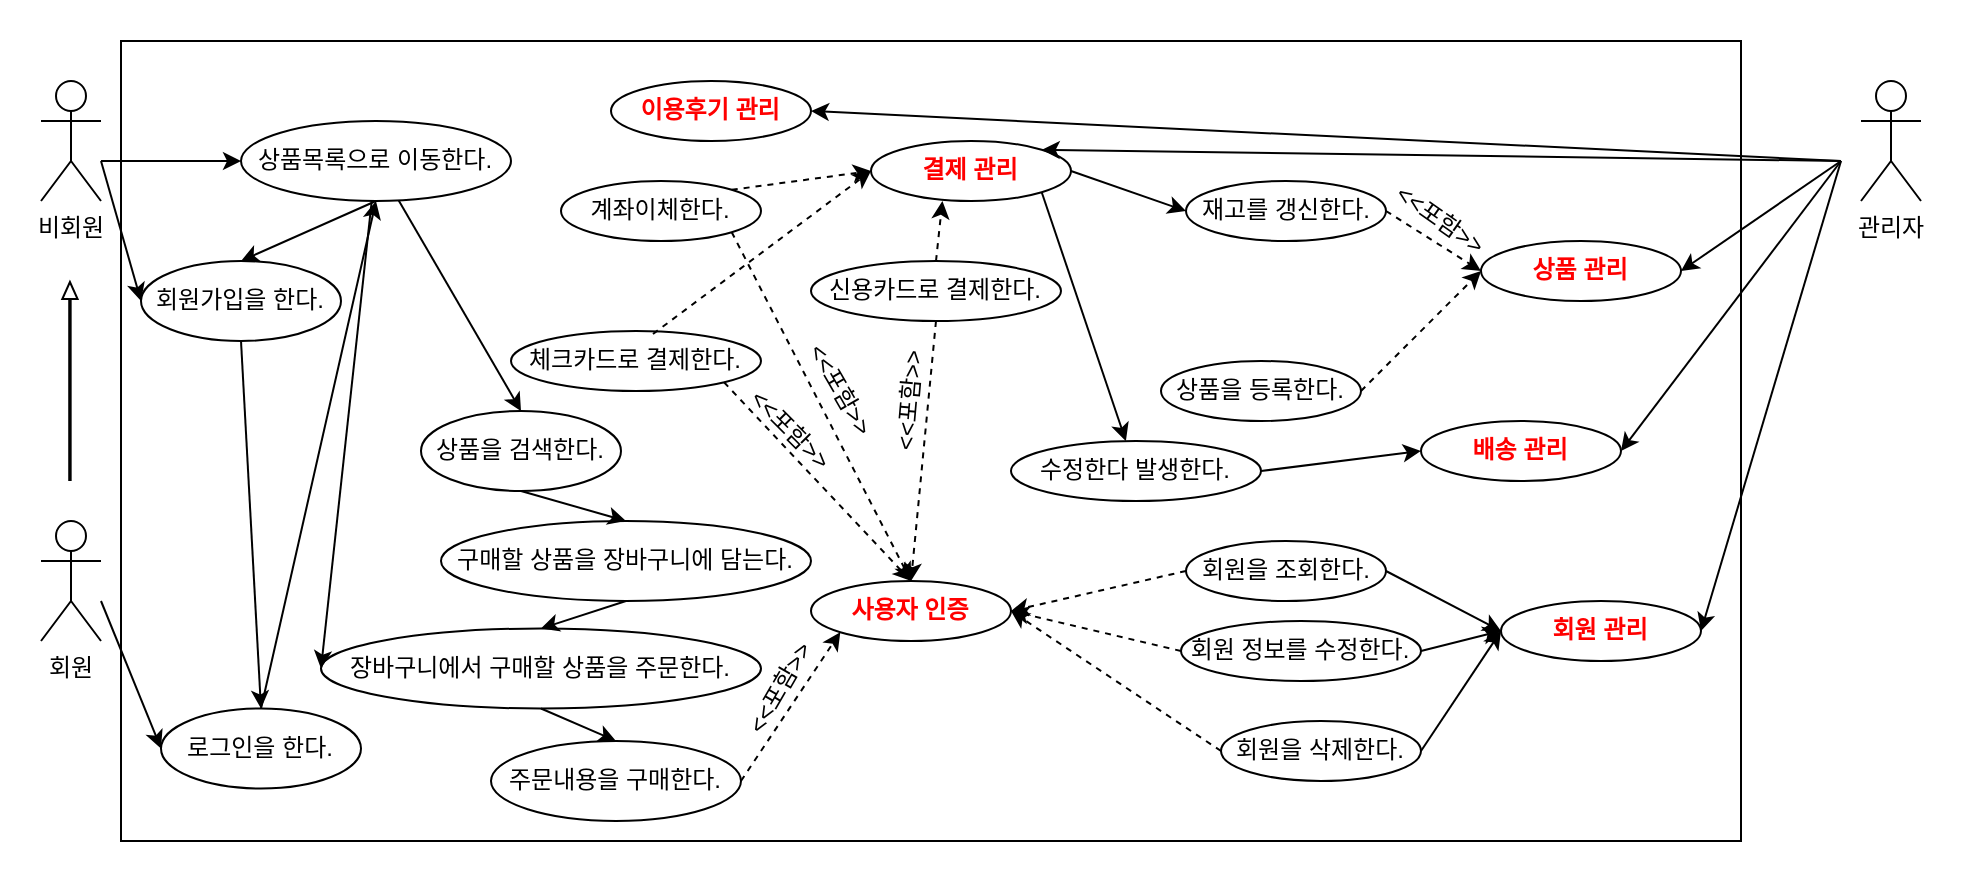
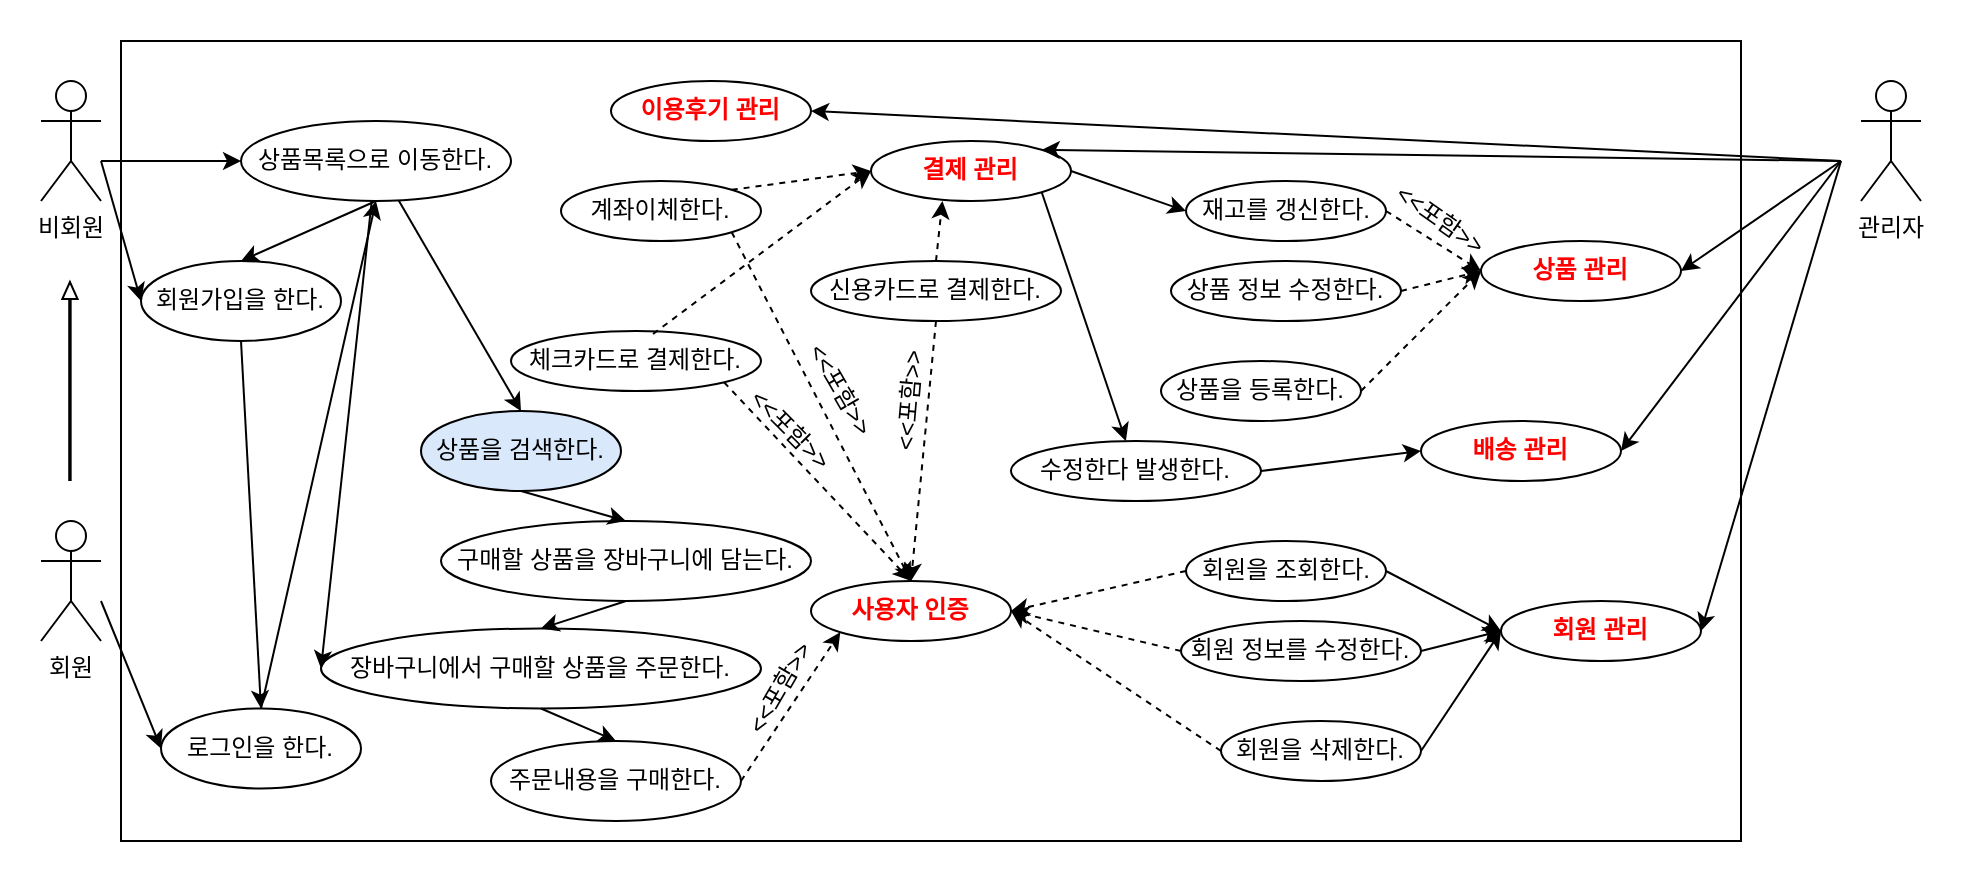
  <mxCell id="0" />
  <mxCell id="1" parent="0" />
  <mxCell id="2" value="" style="rounded=0;whiteSpace=wrap;html=1;" parent="1" vertex="1"><mxGeometry x="60" y="20" width="810" height="400" as="geometry" /></mxCell>
  <mxCell id="3" value="비회원" style="shape=umlActor;verticalLabelPosition=bottom;verticalAlign=top;html=1;outlineConnect=0;" parent="1" vertex="1"><mxGeometry x="20" y="40" width="30" height="60" as="geometry" /></mxCell>
  <mxCell id="4" value="회원" style="shape=umlActor;verticalLabelPosition=bottom;verticalAlign=top;html=1;outlineConnect=0;" parent="1" vertex="1"><mxGeometry x="20" y="260" width="30" height="60" as="geometry" /></mxCell>
  <mxCell id="5" value="관리자" style="shape=umlActor;verticalLabelPosition=bottom;verticalAlign=top;html=1;outlineConnect=0;" parent="1" vertex="1"><mxGeometry x="930" y="40" width="30" height="60" as="geometry" /></mxCell>
  <mxCell id="6" value="회원가입을 한다." style="ellipse;whiteSpace=wrap;html=1;" parent="1" vertex="1"><mxGeometry x="70" y="130" width="100" height="40" as="geometry" /></mxCell>
  <mxCell id="7" value="로그인을 한다." style="ellipse;whiteSpace=wrap;html=1;" parent="1" vertex="1"><mxGeometry y="353.75" width="100" height="40" as="geometry" x="80" /></mxCell>
- <mxCell id="8" value="상품을 검색한다." style="ellipse;whiteSpace=wrap;html=1;" parent="1" vertex="1"><mxGeometry x="210" y="205" width="100" height="40" as="geometry" /></mxCell>
+ <mxCell id="8" value="상품을 검색한다." style="ellipse;whiteSpace=wrap;html=1;fillColor=#dae8fc;" parent="1" vertex="1"><mxGeometry x="210" y="205" width="100" height="40" as="geometry" /></mxCell>
  <mxCell id="9" value="주문내용을 구매한다." style="ellipse;whiteSpace=wrap;html=1;" parent="1" vertex="1"><mxGeometry x="245" y="370" width="125" height="40" as="geometry" /></mxCell>
  <mxCell id="10" value="장바구니에서 구매할 상품을 주문한다." style="ellipse;whiteSpace=wrap;html=1;" parent="1" vertex="1"><mxGeometry x="160" y="313.75" width="220" height="40" as="geometry" /></mxCell>
  <mxCell id="11" value="&lt;font color=&quot;#ff0000&quot;&gt;&lt;b&gt;사용자 인증&lt;/b&gt;&lt;/font&gt;" style="ellipse;whiteSpace=wrap;html=1;" parent="1" vertex="1"><mxGeometry x="405" y="290" width="100" height="30" as="geometry" /></mxCell>
  <mxCell id="12" value="" style="endArrow=classic;html=1;rounded=0;exitX=0.5;exitY=1;exitDx=0;exitDy=0;entryX=0.5;entryY=0;entryDx=0;entryDy=0;" parent="1" source="6" target="7" edge="1"><mxGeometry width="50" height="50" relative="1" as="geometry"><mxPoint x="240" y="230" as="sourcePoint" /><mxPoint x="170" y="250" as="targetPoint" /></mxGeometry></mxCell>
  <mxCell id="13" value="" style="endArrow=classic;html=1;rounded=0;entryX=0;entryY=0.5;entryDx=0;entryDy=0;" parent="1" target="6" edge="1"><mxGeometry width="50" height="50" relative="1" as="geometry"><mxPoint x="50" y="80" as="sourcePoint" /><mxPoint x="170" y="80" as="targetPoint" /></mxGeometry></mxCell>
  <mxCell id="14" value="상품목록으로 이동한다." style="ellipse;whiteSpace=wrap;html=1;" parent="1" vertex="1"><mxGeometry x="120" y="60" width="135" height="40" as="geometry" /></mxCell>
  <mxCell id="15" value="" style="endArrow=classic;html=1;rounded=0;entryX=0;entryY=0.5;entryDx=0;entryDy=0;" parent="1" target="14" edge="1"><mxGeometry width="50" height="50" relative="1" as="geometry"><mxPoint x="50" y="80" as="sourcePoint" /><mxPoint x="235" y="200" as="targetPoint" /></mxGeometry></mxCell>
  <mxCell id="16" value="" style="endArrow=classic;html=1;rounded=0;entryX=0.5;entryY=1;entryDx=0;entryDy=0;exitX=0.5;exitY=0;exitDx=0;exitDy=0;" parent="1" source="7" target="14" edge="1"><mxGeometry width="50" height="50" relative="1" as="geometry"><mxPoint x="160" y="310" as="sourcePoint" /><mxPoint x="540" y="250" as="targetPoint" /></mxGeometry></mxCell>
  <mxCell id="17" value="&lt;font color=&quot;#ff0000&quot;&gt;&lt;b&gt;이용후기 관리&lt;/b&gt;&lt;/font&gt;" style="ellipse;whiteSpace=wrap;html=1;" parent="1" vertex="1"><mxGeometry x="305" y="40" width="100" height="30" as="geometry" /></mxCell>
  <mxCell id="18" value="구매할 상품을 장바구니에 담는다." style="ellipse;whiteSpace=wrap;html=1;" parent="1" vertex="1"><mxGeometry x="220" y="260" width="185" height="40" as="geometry" /></mxCell>
  <mxCell id="19" value="&lt;font color=&quot;#ff0000&quot;&gt;&lt;b&gt;결제 관리&lt;/b&gt;&lt;/font&gt;" style="ellipse;whiteSpace=wrap;html=1;" parent="1" vertex="1"><mxGeometry x="435" y="70" width="100" height="30" as="geometry" /></mxCell>
  <mxCell id="20" value="계좌이체한다." style="ellipse;whiteSpace=wrap;html=1;" parent="1" vertex="1"><mxGeometry x="280" y="90" width="100" height="30" as="geometry" /></mxCell>
  <mxCell id="21" value="신용카드로 결제한다." style="ellipse;whiteSpace=wrap;html=1;" parent="1" vertex="1"><mxGeometry x="405" y="130" width="125" height="30" as="geometry" /></mxCell>
  <mxCell id="22" value="&lt;font color=&quot;#ff0000&quot;&gt;&lt;b&gt;회원 관리&lt;/b&gt;&lt;/font&gt;" style="ellipse;whiteSpace=wrap;html=1;" parent="1" vertex="1"><mxGeometry x="750" y="300" width="100" height="30" as="geometry" /></mxCell>
  <mxCell id="23" value="&lt;font color=&quot;#ff0000&quot;&gt;&lt;b&gt;배송 관리&lt;/b&gt;&lt;/font&gt;" style="ellipse;whiteSpace=wrap;html=1;" parent="1" vertex="1"><mxGeometry x="710" y="210" width="100" height="30" as="geometry" /></mxCell>
  <mxCell id="24" value="&lt;font color=&quot;#ff0000&quot;&gt;&lt;b&gt;상품 관리&lt;/b&gt;&lt;/font&gt;" style="ellipse;whiteSpace=wrap;html=1;" parent="1" vertex="1"><mxGeometry x="740" y="120" width="100" height="30" as="geometry" /></mxCell>
  <mxCell id="25" value="수정한다 발생한다." style="ellipse;whiteSpace=wrap;html=1;" parent="1" vertex="1"><mxGeometry x="505" y="220" width="125" height="30" as="geometry" /></mxCell>
  <mxCell id="26" value="상품을 등록한다." style="ellipse;whiteSpace=wrap;html=1;" parent="1" vertex="1"><mxGeometry x="580" y="180" width="100" height="30" as="geometry" /></mxCell>
+ <mxCell id="27" value="상품 정보 수정한다." style="ellipse;whiteSpace=wrap;html=1;" parent="1" vertex="1"><mxGeometry x="585" y="130" width="115" height="30" as="geometry" /></mxCell>
  <mxCell id="28" value="재고를 갱신한다." style="ellipse;whiteSpace=wrap;html=1;" parent="1" vertex="1"><mxGeometry x="592.5" y="90" width="100" height="30" as="geometry" /></mxCell>
  <mxCell id="29" value="회원을 삭제한다." style="ellipse;whiteSpace=wrap;html=1;" parent="1" vertex="1"><mxGeometry x="610" y="360" width="100" height="30" as="geometry" /></mxCell>
  <mxCell id="30" value="회원 정보를 수정한다." style="ellipse;whiteSpace=wrap;html=1;" parent="1" vertex="1"><mxGeometry x="590" y="310" width="120" height="30" as="geometry" /></mxCell>
  <mxCell id="31" value="회원을 조회한다." style="ellipse;whiteSpace=wrap;html=1;" parent="1" vertex="1"><mxGeometry x="592.5" y="270" width="100" height="30" as="geometry" /></mxCell>
  <mxCell id="32" value="" style="endArrow=classic;html=1;rounded=0;entryX=0;entryY=0.5;entryDx=0;entryDy=0;" parent="1" source="14" target="10" edge="1"><mxGeometry width="50" height="50" relative="1" as="geometry"><mxPoint x="215" y="290" as="sourcePoint" /><mxPoint x="265" y="240" as="targetPoint" /></mxGeometry></mxCell>
  <mxCell id="33" value="" style="endArrow=classic;html=1;rounded=0;exitX=1;exitY=0.5;exitDx=0;exitDy=0;entryX=0;entryY=1;entryDx=0;entryDy=0;dashed=1;" parent="1" source="9" target="11" edge="1"><mxGeometry width="50" height="50" relative="1" as="geometry"><mxPoint x="490" y="260" as="sourcePoint" /><mxPoint x="540" y="210" as="targetPoint" /></mxGeometry></mxCell>
  <mxCell id="34" value="" style="endArrow=classic;html=1;rounded=0;exitX=1;exitY=0.5;exitDx=0;exitDy=0;entryX=0;entryY=0.5;entryDx=0;entryDy=0;" parent="1" source="31" target="22" edge="1"><mxGeometry width="50" height="50" relative="1" as="geometry"><mxPoint x="490" y="260" as="sourcePoint" /><mxPoint x="540" y="210" as="targetPoint" /></mxGeometry></mxCell>
  <mxCell id="35" value="" style="endArrow=classic;html=1;rounded=0;exitX=1;exitY=0.5;exitDx=0;exitDy=0;entryX=0;entryY=0.5;entryDx=0;entryDy=0;" parent="1" source="30" target="22" edge="1"><mxGeometry width="50" height="50" relative="1" as="geometry"><mxPoint x="703" y="295" as="sourcePoint" /><mxPoint x="770" y="220" as="targetPoint" /></mxGeometry></mxCell>
  <mxCell id="36" value="" style="endArrow=classic;html=1;rounded=0;exitX=1;exitY=0.5;exitDx=0;exitDy=0;entryX=0;entryY=0.5;entryDx=0;entryDy=0;" parent="1" source="29" target="22" edge="1"><mxGeometry width="50" height="50" relative="1" as="geometry"><mxPoint x="720" y="335" as="sourcePoint" /><mxPoint x="770" y="230" as="targetPoint" /></mxGeometry></mxCell>
  <mxCell id="37" value="" style="endArrow=classic;html=1;rounded=0;entryX=1;entryY=0.5;entryDx=0;entryDy=0;" parent="1" target="22" edge="1"><mxGeometry width="50" height="50" relative="1" as="geometry"><mxPoint x="920" y="80" as="sourcePoint" /><mxPoint x="540" y="210" as="targetPoint" /></mxGeometry></mxCell>
  <mxCell id="38" value="" style="endArrow=classic;html=1;rounded=0;entryX=1;entryY=0.5;entryDx=0;entryDy=0;" parent="1" target="23" edge="1"><mxGeometry width="50" height="50" relative="1" as="geometry"><mxPoint x="920" y="80" as="sourcePoint" /><mxPoint x="850" y="215" as="targetPoint" /></mxGeometry></mxCell>
  <mxCell id="39" value="" style="endArrow=classic;html=1;rounded=0;entryX=1;entryY=0.5;entryDx=0;entryDy=0;" parent="1" target="24" edge="1"><mxGeometry width="50" height="50" relative="1" as="geometry"><mxPoint x="920" y="80" as="sourcePoint" /><mxPoint x="850" y="155" as="targetPoint" /></mxGeometry></mxCell>
  <mxCell id="40" value="" style="endArrow=classic;html=1;rounded=0;entryX=1;entryY=0.5;entryDx=0;entryDy=0;" parent="1" target="17" edge="1"><mxGeometry width="50" height="50" relative="1" as="geometry"><mxPoint x="920" y="80" as="sourcePoint" /><mxPoint x="540" y="210" as="targetPoint" /></mxGeometry></mxCell>
  <mxCell id="41" value="" style="endArrow=classic;html=1;rounded=0;entryX=1;entryY=0;entryDx=0;entryDy=0;" parent="1" target="19" edge="1"><mxGeometry width="50" height="50" relative="1" as="geometry"><mxPoint x="920" y="80" as="sourcePoint" /><mxPoint x="480" y="55" as="targetPoint" /></mxGeometry></mxCell>
  <mxCell id="42" value="" style="endArrow=classic;html=1;rounded=0;entryX=0;entryY=0.5;entryDx=0;entryDy=0;exitX=1;exitY=0.5;exitDx=0;exitDy=0;dashed=1;" parent="1" source="28" target="24" edge="1"><mxGeometry width="50" height="50" relative="1" as="geometry"><mxPoint x="225" y="300" as="sourcePoint" /><mxPoint x="245" y="260" as="targetPoint" /></mxGeometry></mxCell>
+ <mxCell id="43" value="" style="endArrow=classic;html=1;rounded=0;entryX=0;entryY=0.5;entryDx=0;entryDy=0;exitX=1;exitY=0.5;exitDx=0;exitDy=0;dashed=1;" parent="1" source="27" target="24" edge="1"><mxGeometry width="50" height="50" relative="1" as="geometry"><mxPoint x="235" y="310" as="sourcePoint" /><mxPoint x="255" y="270" as="targetPoint" /></mxGeometry></mxCell>
  <mxCell id="44" value="" style="endArrow=classic;html=1;rounded=0;entryX=0;entryY=0.5;entryDx=0;entryDy=0;exitX=1;exitY=0.5;exitDx=0;exitDy=0;dashed=1;" parent="1" source="26" target="24" edge="1"><mxGeometry width="50" height="50" relative="1" as="geometry"><mxPoint x="245" y="320" as="sourcePoint" /><mxPoint x="265" y="280" as="targetPoint" /></mxGeometry></mxCell>
  <mxCell id="45" value="" style="endArrow=classic;html=1;rounded=0;exitX=1;exitY=0.5;exitDx=0;exitDy=0;entryX=0;entryY=0.5;entryDx=0;entryDy=0;" parent="1" source="25" target="23" edge="1"><mxGeometry width="50" height="50" relative="1" as="geometry"><mxPoint x="490" y="260" as="sourcePoint" /><mxPoint x="540" y="210" as="targetPoint" /></mxGeometry></mxCell>
  <mxCell id="46" value="" style="endArrow=classic;html=1;rounded=0;exitX=1;exitY=0.5;exitDx=0;exitDy=0;entryX=0;entryY=0.5;entryDx=0;entryDy=0;" parent="1" source="19" target="28" edge="1"><mxGeometry width="50" height="50" relative="1" as="geometry"><mxPoint x="490" y="260" as="sourcePoint" /><mxPoint x="540" y="210" as="targetPoint" /></mxGeometry></mxCell>
  <mxCell id="47" value="" style="endArrow=classic;html=1;rounded=0;exitX=1;exitY=1;exitDx=0;exitDy=0;" parent="1" source="19" target="25" edge="1"><mxGeometry width="50" height="50" relative="1" as="geometry"><mxPoint x="255" y="330" as="sourcePoint" /><mxPoint x="275" y="290" as="targetPoint" /></mxGeometry></mxCell>
  <mxCell id="48" value="" style="endArrow=classic;html=1;rounded=0;exitX=1;exitY=0;exitDx=0;exitDy=0;dashed=1;entryX=0;entryY=0.5;entryDx=0;entryDy=0;" parent="1" source="20" target="19" edge="1"><mxGeometry width="50" height="50" relative="1" as="geometry"><mxPoint x="490" y="260" as="sourcePoint" /><mxPoint x="540" y="210" as="targetPoint" /></mxGeometry></mxCell>
  <mxCell id="49" value="" style="endArrow=classic;html=1;rounded=0;exitX=0.5;exitY=0;exitDx=0;exitDy=0;entryX=0.357;entryY=1;entryDx=0;entryDy=0;entryPerimeter=0;dashed=1;" parent="1" source="21" target="19" edge="1"><mxGeometry width="50" height="50" relative="1" as="geometry"><mxPoint x="400" y="124" as="sourcePoint" /><mxPoint x="460" y="106" as="targetPoint" /></mxGeometry></mxCell>
  <mxCell id="50" value="" style="endArrow=classic;html=1;rounded=0;exitX=0.5;exitY=1;exitDx=0;exitDy=0;entryX=0.5;entryY=0;entryDx=0;entryDy=0;dashed=1;" parent="1" source="21" target="11" edge="1"><mxGeometry width="50" height="50" relative="1" as="geometry"><mxPoint x="490" y="260" as="sourcePoint" /><mxPoint x="540" y="210" as="targetPoint" /></mxGeometry></mxCell>
  <mxCell id="51" value="" style="endArrow=classic;html=1;rounded=0;exitX=1;exitY=1;exitDx=0;exitDy=0;entryX=0.5;entryY=0;entryDx=0;entryDy=0;dashed=1;" parent="1" source="20" target="11" edge="1"><mxGeometry width="50" height="50" relative="1" as="geometry"><mxPoint x="485" y="160" as="sourcePoint" /><mxPoint x="450" y="260" as="targetPoint" /></mxGeometry></mxCell>
  <mxCell id="52" value="" style="endArrow=classic;html=1;rounded=0;shape=flexArrow;endWidth=5.918;endSize=2.521;width=0.714;" parent="1" edge="1"><mxGeometry width="50" height="50" relative="1" as="geometry"><mxPoint x="34.47" y="240" as="sourcePoint" /><mxPoint x="34.47" y="140" as="targetPoint" /></mxGeometry></mxCell>
  <mxCell id="53" value="&amp;lt;&amp;lt;포함&amp;gt;&amp;gt;" style="text;html=1;strokeColor=none;fillColor=none;align=center;verticalAlign=middle;whiteSpace=wrap;rounded=0;rotation=-60;" parent="1" vertex="1"><mxGeometry x="360" y="333.75" width="60" height="20" as="geometry" /></mxCell>
  <mxCell id="54" value="&amp;lt;&amp;lt;포함&amp;gt;&amp;gt;" style="text;html=1;strokeColor=none;fillColor=none;align=center;verticalAlign=middle;whiteSpace=wrap;rounded=0;rotation=-85;" parent="1" vertex="1"><mxGeometry x="425" y="190" width="60" height="20" as="geometry" /></mxCell>
  <mxCell id="55" value="&amp;lt;&amp;lt;포함&amp;gt;&amp;gt;" style="text;html=1;strokeColor=none;fillColor=none;align=center;verticalAlign=middle;whiteSpace=wrap;rounded=0;rotation=60;" parent="1" vertex="1"><mxGeometry x="390" y="185" width="60" height="20" as="geometry" /></mxCell>
  <mxCell id="56" value="&amp;lt;&amp;lt;포함&amp;gt;&amp;gt;" style="text;html=1;strokeColor=none;fillColor=none;align=center;verticalAlign=middle;whiteSpace=wrap;rounded=0;rotation=35;" parent="1" vertex="1"><mxGeometry x="690" y="100" width="60" height="20" as="geometry" /></mxCell>
  <mxCell id="57" value="" style="endArrow=classic;html=1;rounded=0;exitX=0;exitY=0.5;exitDx=0;exitDy=0;entryX=1;entryY=0.5;entryDx=0;entryDy=0;dashed=1;" parent="1" source="31" target="11" edge="1"><mxGeometry width="50" height="50" relative="1" as="geometry"><mxPoint x="660" y="260" as="sourcePoint" /><mxPoint x="710" y="210" as="targetPoint" /></mxGeometry></mxCell>
  <mxCell id="58" value="" style="endArrow=classic;html=1;rounded=0;exitX=0;exitY=0.5;exitDx=0;exitDy=0;entryX=1;entryY=0.5;entryDx=0;entryDy=0;dashed=1;" parent="1" source="30" target="11" edge="1"><mxGeometry width="50" height="50" relative="1" as="geometry"><mxPoint x="603" y="295" as="sourcePoint" /><mxPoint x="505" y="295" as="targetPoint" /></mxGeometry></mxCell>
  <mxCell id="59" value="" style="endArrow=classic;html=1;rounded=0;exitX=0;exitY=0.5;exitDx=0;exitDy=0;entryX=1;entryY=0.5;entryDx=0;entryDy=0;dashed=1;" parent="1" source="29" target="11" edge="1"><mxGeometry width="50" height="50" relative="1" as="geometry"><mxPoint x="600" y="335" as="sourcePoint" /><mxPoint x="505" y="295" as="targetPoint" /></mxGeometry></mxCell>
  <mxCell id="60" value="" style="endArrow=classic;html=1;rounded=0;entryX=0;entryY=0.5;entryDx=0;entryDy=0;" parent="1" target="7" edge="1"><mxGeometry width="50" height="50" relative="1" as="geometry"><mxPoint x="50" y="300" as="sourcePoint" /><mxPoint x="135" y="150" as="targetPoint" /></mxGeometry></mxCell>
  <mxCell id="61" value="체크카드로 결제한다." style="ellipse;whiteSpace=wrap;html=1;" parent="1" vertex="1"><mxGeometry x="255" y="165" width="125" height="30" as="geometry" /></mxCell>
  <mxCell id="62" value="" style="endArrow=classic;html=1;rounded=0;exitX=0.568;exitY=0.05;exitDx=0;exitDy=0;dashed=1;entryX=0;entryY=0.5;entryDx=0;entryDy=0;exitPerimeter=0;" parent="1" source="61" target="19" edge="1"><mxGeometry width="50" height="50" relative="1" as="geometry"><mxPoint x="400" y="124" as="sourcePoint" /><mxPoint x="460" y="106" as="targetPoint" /></mxGeometry></mxCell>
  <mxCell id="63" value="" style="endArrow=classic;html=1;rounded=0;entryX=0.5;entryY=0;entryDx=0;entryDy=0;exitX=0.5;exitY=1;exitDx=0;exitDy=0;" parent="1" source="10" target="9" edge="1"><mxGeometry width="50" height="50" relative="1" as="geometry"><mxPoint x="285" y="280" as="sourcePoint" /><mxPoint x="305" y="290" as="targetPoint" /></mxGeometry></mxCell>
  <mxCell id="64" value="" style="endArrow=classic;html=1;rounded=0;exitX=1;exitY=1;exitDx=0;exitDy=0;entryX=0.5;entryY=0;entryDx=0;entryDy=0;dashed=1;" parent="1" source="61" target="11" edge="1"><mxGeometry width="50" height="50" relative="1" as="geometry"><mxPoint x="362" y="191" as="sourcePoint" /><mxPoint x="445" y="270" as="targetPoint" /></mxGeometry></mxCell>
  <mxCell id="65" value="&amp;lt;&amp;lt;포함&amp;gt;&amp;gt;" style="text;html=1;strokeColor=none;fillColor=none;align=center;verticalAlign=middle;whiteSpace=wrap;rounded=0;rotation=45;" parent="1" vertex="1"><mxGeometry x="365" y="205" width="60" height="20" as="geometry" /></mxCell>
  <mxCell id="66" value="" style="endArrow=classic;html=1;rounded=0;entryX=0.5;entryY=0;entryDx=0;entryDy=0;exitX=0.5;exitY=1;exitDx=0;exitDy=0;" parent="1" source="14" target="6" edge="1"><mxGeometry width="50" height="50" relative="1" as="geometry"><mxPoint y="90" as="sourcePoint" x="80" /><mxPoint x="130" y="100" as="targetPoint" /></mxGeometry></mxCell>
  <mxCell id="67" value="" style="endArrow=classic;html=1;rounded=0;entryX=0.5;entryY=0;entryDx=0;entryDy=0;exitX=0.5;exitY=1;exitDx=0;exitDy=0;" parent="1" source="8" target="18" edge="1"><mxGeometry width="50" height="50" relative="1" as="geometry"><mxPoint x="195" y="356" as="sourcePoint" /><mxPoint x="230" y="235" as="targetPoint" /></mxGeometry></mxCell>
  <mxCell id="68" value="" style="endArrow=classic;html=1;rounded=0;entryX=0.5;entryY=0;entryDx=0;entryDy=0;exitX=0.5;exitY=1;exitDx=0;exitDy=0;" parent="1" source="18" target="10" edge="1"><mxGeometry width="50" height="50" relative="1" as="geometry"><mxPoint x="280" y="255" as="sourcePoint" /><mxPoint x="313" y="270" as="targetPoint" /></mxGeometry></mxCell>
  <mxCell id="69" value="" style="endArrow=classic;html=1;rounded=0;entryX=0.5;entryY=0;entryDx=0;entryDy=0;" parent="1" source="14" target="8" edge="1"><mxGeometry width="50" height="50" relative="1" as="geometry"><mxPoint y="90" as="sourcePoint" x="80" /><mxPoint x="252.5" y="130" as="targetPoint" /></mxGeometry></mxCell>
